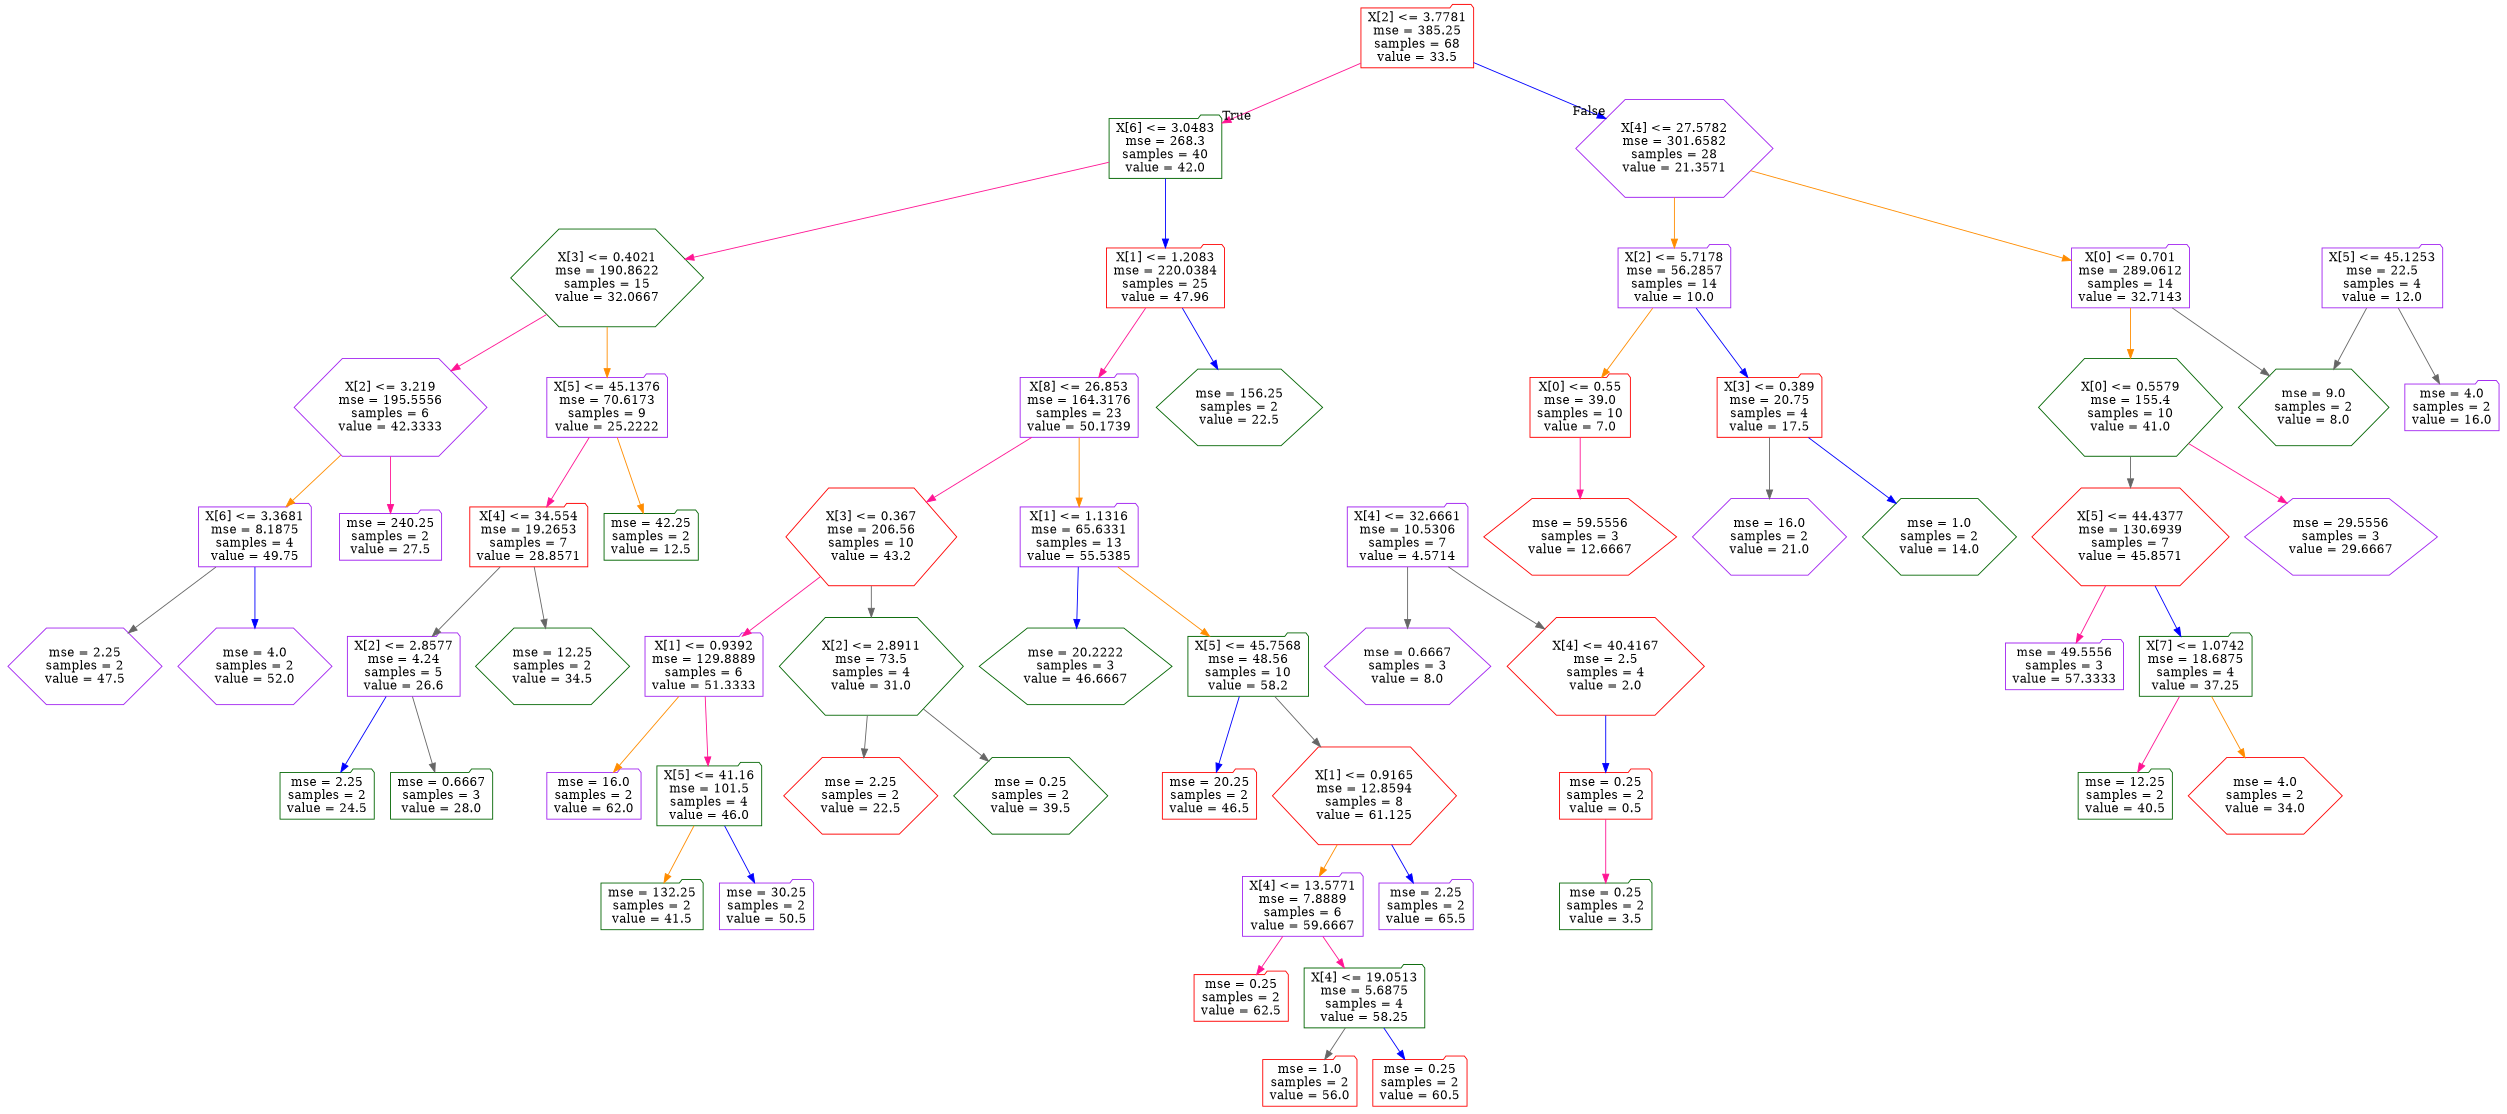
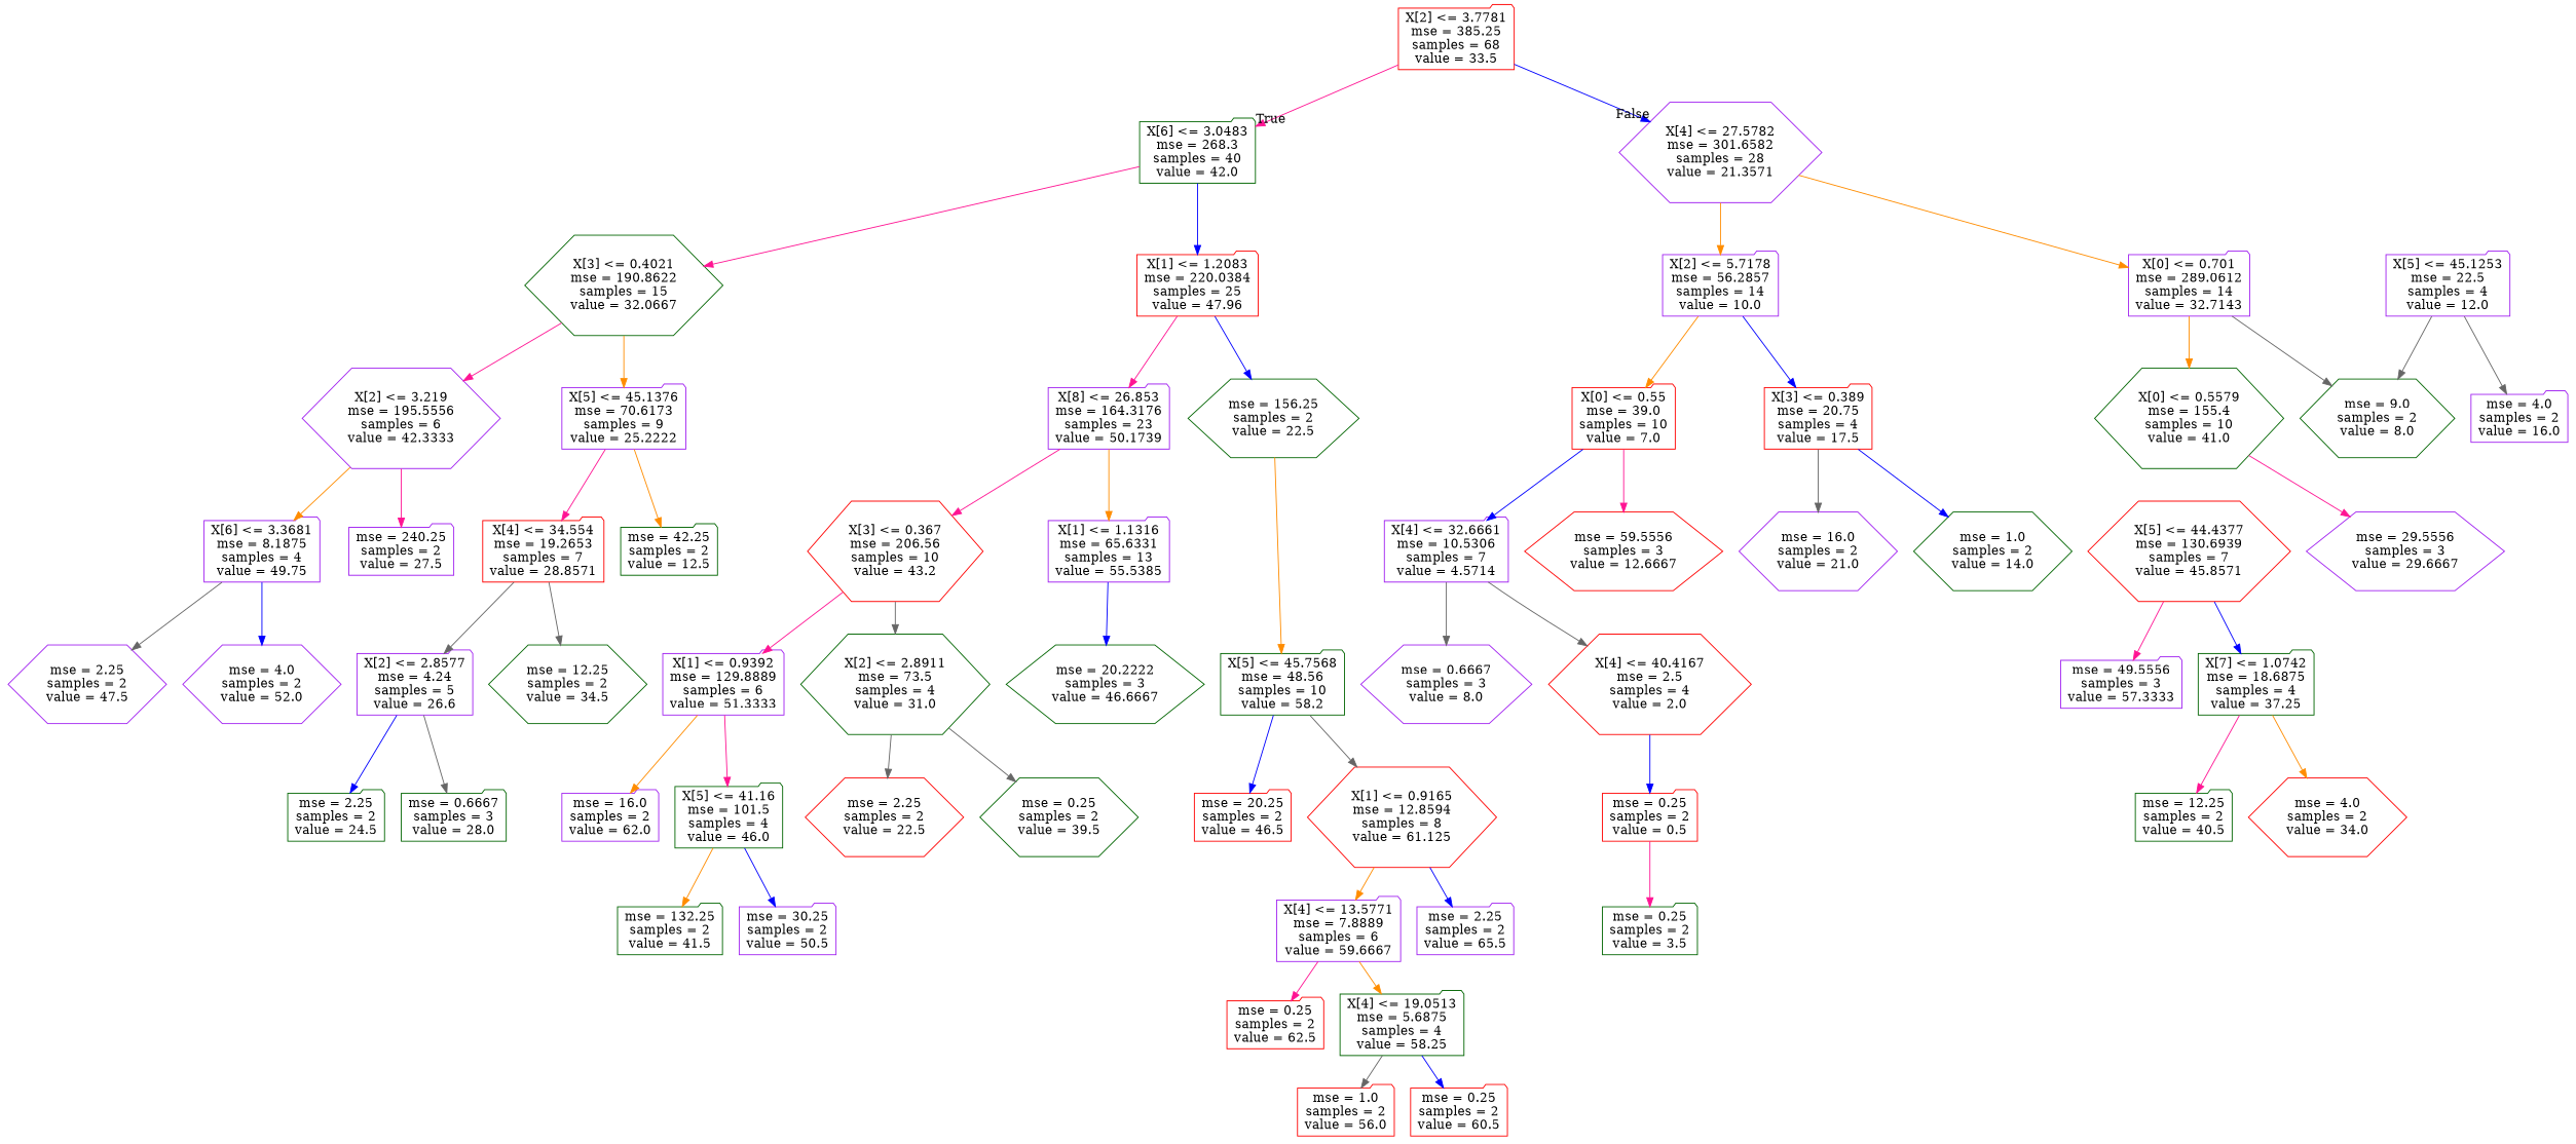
  digraph {
    node [color=purple shape=folder]
    edge [color=deeppink]
    n1 [color=red label="X[2] <= 3.7781\nmse = 385.25\nsamples = 68\nvalue = 33.5"]
    n2 [color=darkgreen label="X[6] <= 3.0483\nmse = 268.3\nsamples = 40\nvalue = 42.0"]
    n3 [label="X[4] <= 27.5782\nmse = 301.6582\nsamples = 28\nvalue = 21.3571" shape=hexagon]
    n4 [color=red label="X[1] <= 1.2083\nmse = 220.0384\nsamples = 25\nvalue = 47.96"]
    n5 [color=darkgreen label="X[3] <= 0.4021\nmse = 190.8622\nsamples = 15\nvalue = 32.0667" shape=hexagon]
    n6 [label="X[0] <= 0.701\nmse = 289.0612\nsamples = 14\nvalue = 32.7143"]
    n7 [label="X[2] <= 5.7178\nmse = 56.2857\nsamples = 14\nvalue = 10.0"]
    n8 [label="X[8] <= 26.853\nmse = 164.3176\nsamples = 23\nvalue = 50.1739"]
    n9 [color=darkgreen label="mse = 156.25\nsamples = 2\nvalue = 22.5" shape=hexagon]
    n10 [label="X[5] <= 45.1376\nmse = 70.6173\nsamples = 9\nvalue = 25.2222"]
    n11 [label="X[2] <= 3.219\nmse = 195.5556\nsamples = 6\nvalue = 42.3333" shape=hexagon]
    n12 [label="X[1] <= 1.1316\nmse = 65.6331\nsamples = 13\nvalue = 55.5385"]
    n13 [color=red label="X[3] <= 0.367\nmse = 206.56\nsamples = 10\nvalue = 43.2" shape=hexagon]
    n14 [color=darkgreen label="X[5] <= 45.7568\nmse = 48.56\nsamples = 10\nvalue = 58.2"]
    n15 [color=darkgreen label="mse = 20.2222\nsamples = 3\nvalue = 46.6667" shape=hexagon]
    n16 [color=darkgreen label="X[2] <= 2.8911\nmse = 73.5\nsamples = 4\nvalue = 31.0" shape=hexagon]
    n17 [label="X[1] <= 0.9392\nmse = 129.8889\nsamples = 6\nvalue = 51.3333"]
    n18 [color=red label="X[1] <= 0.9165\nmse = 12.8594\nsamples = 8\nvalue = 61.125" shape=hexagon]
    n19 [color=red label="mse = 20.25\nsamples = 2\nvalue = 46.5"]
    n20 [label="mse = 2.25\nsamples = 2\nvalue = 65.5"]
    n21 [label="X[4] <= 13.5771\nmse = 7.8889\nsamples = 6\nvalue = 59.6667"]
    n22 [color=red label="mse = 0.25\nsamples = 2\nvalue = 62.5"]
    n23 [color=darkgreen label="X[4] <= 19.0513\nmse = 5.6875\nsamples = 4\nvalue = 58.25"]
    n24 [color=red label="mse = 1.0\nsamples = 2\nvalue = 56.0"]
    n25 [color=red label="mse = 0.25\nsamples = 2\nvalue = 60.5"]
    n26 [color=darkgreen label="mse = 0.25\nsamples = 2\nvalue = 39.5" shape=hexagon]
    n27 [color=red label="mse = 2.25\nsamples = 2\nvalue = 22.5" shape=hexagon]
    n28 [color=darkgreen label="X[5] <= 41.16\nmse = 101.5\nsamples = 4\nvalue = 46.0"]
    n29 [label="mse = 16.0\nsamples = 2\nvalue = 62.0"]
    n30 [label="mse = 30.25\nsamples = 2\nvalue = 50.5"]
    n31 [color=darkgreen label="mse = 132.25\nsamples = 2\nvalue = 41.5"]
    n32 [color=red label="X[4] <= 34.554\nmse = 19.2653\nsamples = 7\nvalue = 28.8571"]
    n33 [color=darkgreen label="mse = 42.25\nsamples = 2\nvalue = 12.5"]
    n34 [label="X[6] <= 3.3681\nmse = 8.1875\nsamples = 4\nvalue = 49.75"]
    n35 [label="mse = 240.25\nsamples = 2\nvalue = 27.5"]
    n36 [label="X[2] <= 2.8577\nmse = 4.24\nsamples = 5\nvalue = 26.6"]
    n37 [color=darkgreen label="mse = 12.25\nsamples = 2\nvalue = 34.5" shape=hexagon]
    n38 [color=darkgreen label="mse = 0.6667\nsamples = 3\nvalue = 28.0"]
    n39 [color=darkgreen label="mse = 2.25\nsamples = 2\nvalue = 24.5"]
    n40 [label="mse = 2.25\nsamples = 2\nvalue = 47.5" shape=hexagon]
    n41 [label="mse = 4.0\nsamples = 2\nvalue = 52.0" shape=hexagon]
    n42 [color=darkgreen label="X[0] <= 0.5579\nmse = 155.4\nsamples = 10\nvalue = 41.0" shape=hexagon]
    n43 [color=darkgreen label="mse = 9.0\nsamples = 2\nvalue = 8.0" shape=hexagon]
    n44 [color=red label="X[3] <= 0.389\nmse = 20.75\nsamples = 4\nvalue = 17.5"]
    n45 [color=red label="X[0] <= 0.55\nmse = 39.0\nsamples = 10\nvalue = 7.0"]
    n46 [label="mse = 29.5556\nsamples = 3\nvalue = 29.6667" shape=hexagon]
    n47 [color=red label="X[5] <= 44.4377\nmse = 130.6939\nsamples = 7\nvalue = 45.8571" shape=hexagon]
    n48 [label="X[5] <= 45.1253\nmse = 22.5\nsamples = 4\nvalue = 12.0"]
    n49 [label="mse = 4.0\nsamples = 2\nvalue = 16.0"]
    n50 [label="mse = 49.5556\nsamples = 3\nvalue = 57.3333"]
    n51 [color=darkgreen label="X[7] <= 1.0742\nmse = 18.6875\nsamples = 4\nvalue = 37.25"]
    n52 [color=red label="mse = 4.0\nsamples = 2\nvalue = 34.0" shape=hexagon]
    n53 [color=darkgreen label="mse = 12.25\nsamples = 2\nvalue = 40.5"]
    n54 [color=darkgreen label="mse = 1.0\nsamples = 2\nvalue = 14.0" shape=hexagon]
    n55 [label="mse = 16.0\nsamples = 2\nvalue = 21.0" shape=hexagon]
    n56 [color=red label="mse = 59.5556\nsamples = 3\nvalue = 12.6667" shape=hexagon]
    n57 [label="X[4] <= 32.6661\nmse = 10.5306\nsamples = 7\nvalue = 4.5714"]
    n58 [label="mse = 0.6667\nsamples = 3\nvalue = 8.0" shape=hexagon]
    n59 [color=red label="X[4] <= 40.4167\nmse = 2.5\nsamples = 4\nvalue = 2.0" shape=hexagon]
    n60 [color=red label="mse = 0.25\nsamples = 2\nvalue = 0.5"]
    n61 [color=darkgreen label="mse = 0.25\nsamples = 2\nvalue = 3.5"]
    n1 -> n2 [headlabel=True labelangle=45 labeldistance=2.5]
    n1 -> n3 [color=blue headlabel=False labelangle=-45 labeldistance=2.5]
    n2 -> n4 [color=blue]
    n2 -> n5
    n3 -> n6 [color=darkorange]
    n3 -> n7 [color=darkorange]
    n4 -> n8
    n4 -> n9 [color=blue]
    n5 -> n10 [color=darkorange]
    n5 -> n11
    n6 -> n42 [color=darkorange]
    n6 -> n43 [color=gray40]
    n7 -> n44 [color=blue]
    n7 -> n45 [color=darkorange]
    n8 -> n12 [color=darkorange]
    n8 -> n13
    n10 -> n32
    n10 -> n33 [color=darkorange]
    n11 -> n34 [color=darkorange]
    n11 -> n35
-   n12 -> n14 [color=darkorange]
+   n9 -> n14 [color=darkorange]
    n12 -> n15 [color=blue]
    n13 -> n16 [color=gray40]
    n13 -> n17
    n14 -> n18 [color=gray40]
    n14 -> n19 [color=blue]
    n16 -> n26 [color=gray40]
    n16 -> n27 [color=gray40]
    n17 -> n28
    n17 -> n29 [color=darkorange]
    n18 -> n20 [color=blue]
    n18 -> n21 [color=darkorange]
    n21 -> n22
-   n21 -> n23
+   n21 -> n23 [color=darkorange]
    n23 -> n24 [color=gray40]
    n23 -> n25 [color=blue]
    n28 -> n30 [color=blue]
    n28 -> n31 [color=darkorange]
    n32 -> n36 [color=gray40]
    n32 -> n37 [color=gray40]
    n34 -> n40 [color=gray40]
    n34 -> n41 [color=blue]
    n36 -> n38 [color=gray40]
    n36 -> n39 [color=blue]
    n42 -> n46
-   n42 -> n47 [color=gray40]
    n44 -> n54 [color=blue]
    n44 -> n55 [color=gray40]
    n45 -> n56
+   n45 -> n57 [color=blue]
    n47 -> n50
    n47 -> n51 [color=blue]
    n48 -> n43 [color=gray40]
    n48 -> n49 [color=gray40]
    n51 -> n52 [color=darkorange]
    n51 -> n53
    n57 -> n58 [color=gray40]
    n57 -> n59 [color=gray40]
    n59 -> n60 [color=blue]
    n60 -> n61
  }
